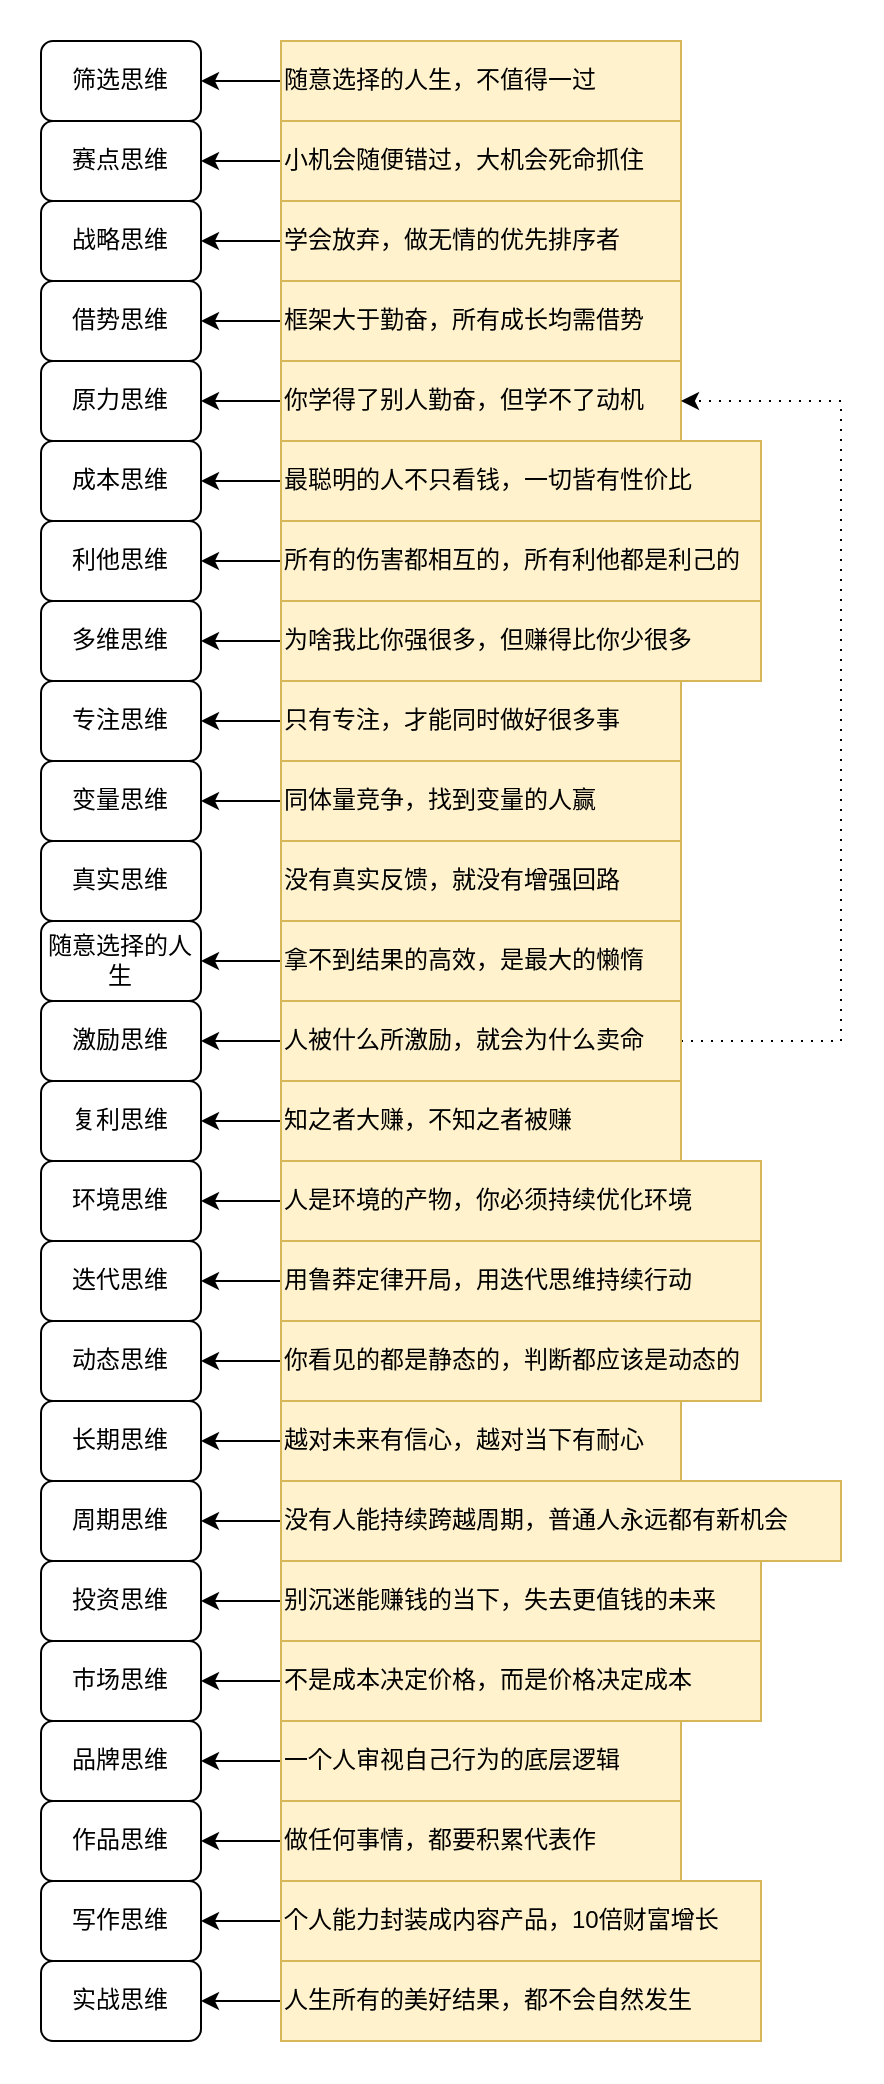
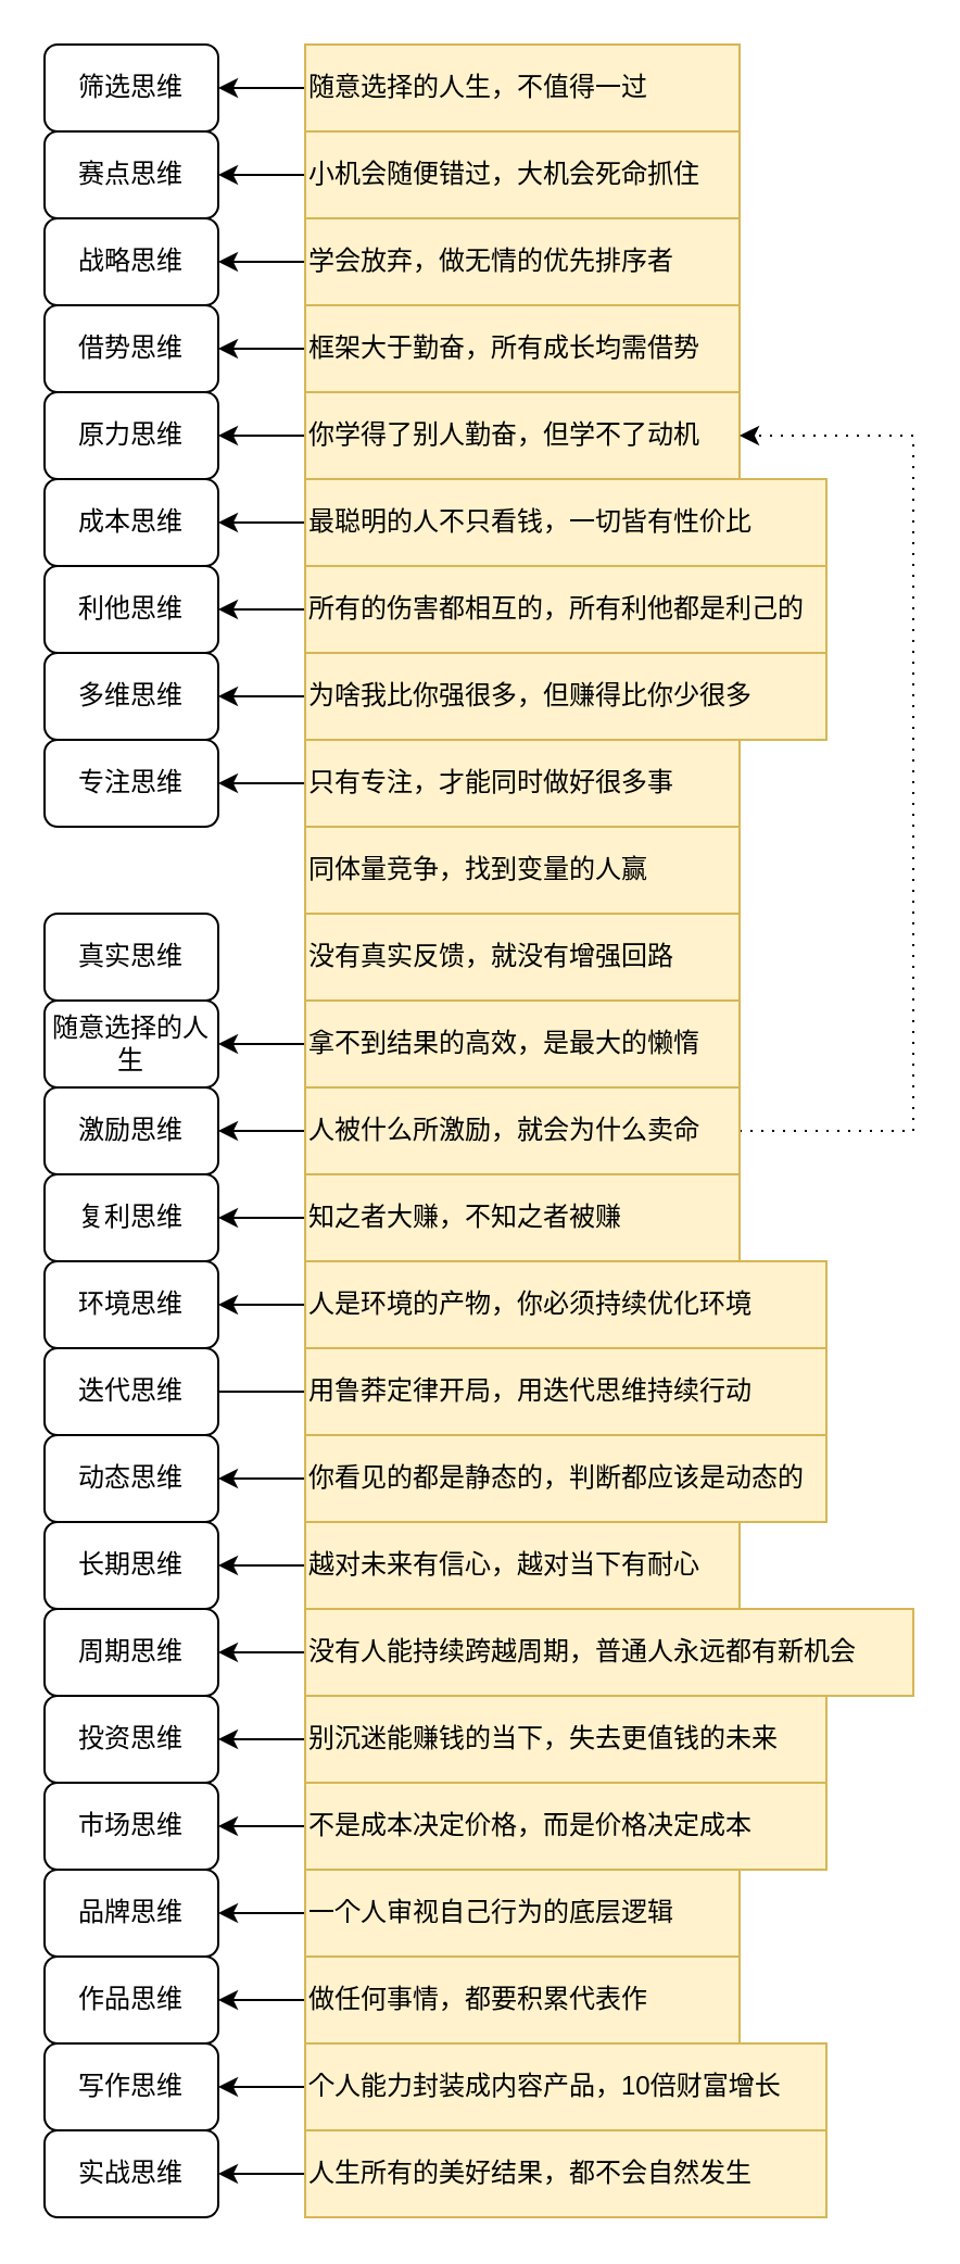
  <mxCell id="0" />
  <mxCell id="1" parent="0" />
  <mxCell id="2" value="筛选思维" style="rounded=1;whiteSpace=wrap;html=1;" vertex="1" parent="1"><mxGeometry x="20" width="80" height="40" as="geometry" y="20" /></mxCell>
  <mxCell id="3" value="实战思维" style="rounded=1;whiteSpace=wrap;html=1;" vertex="1" parent="1"><mxGeometry x="20" y="980" width="80" height="40" as="geometry" /></mxCell>
  <mxCell id="4" value="写作思维" style="rounded=1;whiteSpace=wrap;html=1;" vertex="1" parent="1"><mxGeometry x="20" y="940" width="80" height="40" as="geometry" /></mxCell>
  <mxCell id="5" value="作品思维" style="rounded=1;whiteSpace=wrap;html=1;" vertex="1" parent="1"><mxGeometry x="20" y="900" width="80" height="40" as="geometry" /></mxCell>
  <mxCell id="6" value="品牌思维" style="rounded=1;whiteSpace=wrap;html=1;" vertex="1" parent="1"><mxGeometry x="20" y="860" width="80" height="40" as="geometry" /></mxCell>
  <mxCell id="7" value="市场思维" style="rounded=1;whiteSpace=wrap;html=1;" vertex="1" parent="1"><mxGeometry x="20" y="820" width="80" height="40" as="geometry" /></mxCell>
  <mxCell id="8" value="投资思维" style="rounded=1;whiteSpace=wrap;html=1;" vertex="1" parent="1"><mxGeometry x="20" y="780" width="80" height="40" as="geometry" /></mxCell>
  <mxCell id="9" value="周期思维" style="rounded=1;whiteSpace=wrap;html=1;" vertex="1" parent="1"><mxGeometry x="20" y="740" width="80" height="40" as="geometry" /></mxCell>
  <mxCell id="10" value="长期思维" style="rounded=1;whiteSpace=wrap;html=1;" vertex="1" parent="1"><mxGeometry x="20" y="700" width="80" height="40" as="geometry" /></mxCell>
  <mxCell id="11" value="动态思维" style="rounded=1;whiteSpace=wrap;html=1;" vertex="1" parent="1"><mxGeometry x="20" y="660" width="80" height="40" as="geometry" /></mxCell>
  <mxCell id="12" value="迭代思维" style="rounded=1;whiteSpace=wrap;html=1;" vertex="1" parent="1"><mxGeometry x="20" y="620" width="80" height="40" as="geometry" /></mxCell>
  <mxCell id="13" value="环境思维" style="rounded=1;whiteSpace=wrap;html=1;" vertex="1" parent="1"><mxGeometry x="20" y="580" width="80" height="40" as="geometry" /></mxCell>
  <mxCell id="14" value="复利思维" style="rounded=1;whiteSpace=wrap;html=1;" vertex="1" parent="1"><mxGeometry x="20" y="540" width="80" height="40" as="geometry" /></mxCell>
  <mxCell id="15" value="激励思维" style="rounded=1;whiteSpace=wrap;html=1;" vertex="1" parent="1"><mxGeometry x="20" y="500" width="80" height="40" as="geometry" /></mxCell>
  <mxCell id="16" value="随意选择的人生" style="rounded=1;whiteSpace=wrap;html=1;" vertex="1" parent="1"><mxGeometry x="20" y="460" width="80" height="40" as="geometry" /></mxCell>
  <mxCell id="17" value="真实思维" style="rounded=1;whiteSpace=wrap;html=1;" vertex="1" parent="1"><mxGeometry x="20" y="420" width="80" height="40" as="geometry" /></mxCell>
- <mxCell id="18" value="变量思维" style="rounded=1;whiteSpace=wrap;html=1;" vertex="1" parent="1"><mxGeometry x="20" y="380" width="80" height="40" as="geometry" /></mxCell>
  <mxCell id="19" value="专注思维" style="rounded=1;whiteSpace=wrap;html=1;" vertex="1" parent="1"><mxGeometry x="20" y="340" width="80" height="40" as="geometry" /></mxCell>
  <mxCell id="20" value="多维思维" style="rounded=1;whiteSpace=wrap;html=1;" vertex="1" parent="1"><mxGeometry x="20" y="300" width="80" height="40" as="geometry" /></mxCell>
  <mxCell id="21" value="利他思维" style="rounded=1;whiteSpace=wrap;html=1;" vertex="1" parent="1"><mxGeometry x="20" y="260" width="80" height="40" as="geometry" /></mxCell>
  <mxCell id="22" value="成本思维" style="rounded=1;whiteSpace=wrap;html=1;" vertex="1" parent="1"><mxGeometry x="20" y="220" width="80" height="40" as="geometry" /></mxCell>
  <mxCell id="23" value="原力思维" style="rounded=1;whiteSpace=wrap;html=1;" vertex="1" parent="1"><mxGeometry x="20" y="180" width="80" height="40" as="geometry" /></mxCell>
  <mxCell id="24" value="借势思维" style="rounded=1;whiteSpace=wrap;html=1;" vertex="1" parent="1"><mxGeometry x="20" y="140" width="80" height="40" as="geometry" /></mxCell>
  <mxCell id="25" value="战略思维" style="rounded=1;whiteSpace=wrap;html=1;" vertex="1" parent="1"><mxGeometry x="20" y="100" width="80" height="40" as="geometry" /></mxCell>
  <mxCell id="26" value="赛点思维" style="rounded=1;whiteSpace=wrap;html=1;" vertex="1" parent="1"><mxGeometry x="20" y="60" width="80" height="40" as="geometry" /></mxCell>
  <mxCell id="27" style="edgeStyle=orthogonalEdgeStyle;rounded=0;orthogonalLoop=1;jettySize=auto;html=1;exitX=0;exitY=0.5;exitDx=0;exitDy=0;" edge="1" parent="1" source="28" target="2"><mxGeometry relative="1" as="geometry" /></mxCell>
  <mxCell id="28" value="随意选择的人生，不值得一过" style="text;html=1;align=left;verticalAlign=middle;whiteSpace=wrap;rounded=0;fillColor=#fff2cc;strokeColor=#d6b656;" vertex="1" parent="1"><mxGeometry x="140" width="200" height="40" as="geometry" y="20" /></mxCell>
  <mxCell id="29" style="edgeStyle=orthogonalEdgeStyle;rounded=0;orthogonalLoop=1;jettySize=auto;html=1;exitX=0;exitY=0.5;exitDx=0;exitDy=0;entryX=1;entryY=0.5;entryDx=0;entryDy=0;" edge="1" parent="1" source="30" target="26"><mxGeometry relative="1" as="geometry" /></mxCell>
  <mxCell id="30" value="小机会随便错过，大机会死命抓住" style="text;html=1;align=left;verticalAlign=middle;whiteSpace=wrap;rounded=0;fillColor=#fff2cc;strokeColor=#d6b656;" vertex="1" parent="1"><mxGeometry x="140" y="60" width="200" height="40" as="geometry" /></mxCell>
  <mxCell id="31" style="edgeStyle=orthogonalEdgeStyle;rounded=0;orthogonalLoop=1;jettySize=auto;html=1;exitX=0;exitY=0.5;exitDx=0;exitDy=0;" edge="1" parent="1" source="32" target="25"><mxGeometry relative="1" as="geometry" /></mxCell>
  <mxCell id="32" value="学会放弃，做无情的优先排序者" style="text;html=1;align=left;verticalAlign=middle;whiteSpace=wrap;rounded=0;fillColor=#fff2cc;strokeColor=#d6b656;" vertex="1" parent="1"><mxGeometry x="140" y="100" width="200" height="40" as="geometry" /></mxCell>
  <mxCell id="33" style="edgeStyle=orthogonalEdgeStyle;rounded=0;orthogonalLoop=1;jettySize=auto;html=1;exitX=0;exitY=0.5;exitDx=0;exitDy=0;" edge="1" parent="1" source="34" target="24"><mxGeometry relative="1" as="geometry" /></mxCell>
  <mxCell id="34" value="框架大于勤奋，所有成长均需借势" style="text;html=1;align=left;verticalAlign=middle;whiteSpace=wrap;rounded=0;fillColor=#fff2cc;strokeColor=#d6b656;" vertex="1" parent="1"><mxGeometry x="140" y="140" width="200" height="40" as="geometry" /></mxCell>
  <mxCell id="35" style="edgeStyle=orthogonalEdgeStyle;rounded=0;orthogonalLoop=1;jettySize=auto;html=1;exitX=0;exitY=0.5;exitDx=0;exitDy=0;entryX=1;entryY=0.5;entryDx=0;entryDy=0;" edge="1" parent="1" source="36" target="23"><mxGeometry relative="1" as="geometry" /></mxCell>
  <mxCell id="36" value="你学得了别人勤奋，但学不了动机" style="text;html=1;align=left;verticalAlign=middle;whiteSpace=wrap;rounded=0;fillColor=#fff2cc;strokeColor=#d6b656;" vertex="1" parent="1"><mxGeometry x="140" y="180" width="200" height="40" as="geometry" /></mxCell>
  <mxCell id="37" style="edgeStyle=orthogonalEdgeStyle;rounded=0;orthogonalLoop=1;jettySize=auto;html=1;exitX=0;exitY=0.5;exitDx=0;exitDy=0;entryX=1;entryY=0.5;entryDx=0;entryDy=0;" edge="1" parent="1" source="38" target="7"><mxGeometry relative="1" as="geometry" /></mxCell>
  <mxCell id="38" value="不是成本决定价格，而是价格决定成本" style="text;html=1;align=left;verticalAlign=middle;whiteSpace=wrap;rounded=0;fillColor=#fff2cc;strokeColor=#d6b656;" vertex="1" parent="1"><mxGeometry x="140" y="820" width="240" height="40" as="geometry" /></mxCell>
  <mxCell id="39" style="edgeStyle=orthogonalEdgeStyle;rounded=0;orthogonalLoop=1;jettySize=auto;html=1;exitX=0;exitY=0.5;exitDx=0;exitDy=0;" edge="1" parent="1" source="40" target="6"><mxGeometry relative="1" as="geometry" /></mxCell>
  <mxCell id="40" value="一个人审视自己行为的底层逻辑" style="text;html=1;align=left;verticalAlign=middle;whiteSpace=wrap;rounded=0;fillColor=#fff2cc;strokeColor=#d6b656;" vertex="1" parent="1"><mxGeometry x="140" y="860" width="200" height="40" as="geometry" /></mxCell>
  <mxCell id="41" style="edgeStyle=orthogonalEdgeStyle;rounded=0;orthogonalLoop=1;jettySize=auto;html=1;exitX=0;exitY=0.5;exitDx=0;exitDy=0;" edge="1" parent="1" source="42" target="5"><mxGeometry relative="1" as="geometry" /></mxCell>
  <mxCell id="42" value="做任何事情，都要积累代表作" style="text;html=1;align=left;verticalAlign=middle;whiteSpace=wrap;rounded=0;fillColor=#fff2cc;strokeColor=#d6b656;" vertex="1" parent="1"><mxGeometry x="140" y="900" width="200" height="40" as="geometry" /></mxCell>
  <mxCell id="43" style="edgeStyle=orthogonalEdgeStyle;rounded=0;orthogonalLoop=1;jettySize=auto;html=1;exitX=0;exitY=0.5;exitDx=0;exitDy=0;" edge="1" parent="1" source="44" target="8"><mxGeometry relative="1" as="geometry" /></mxCell>
  <mxCell id="44" value="别沉迷能赚钱的当下，失去更值钱的未来" style="text;html=1;align=left;verticalAlign=middle;whiteSpace=wrap;rounded=0;fillColor=#fff2cc;strokeColor=#d6b656;" vertex="1" parent="1"><mxGeometry x="140" y="780" width="240" height="40" as="geometry" /></mxCell>
  <mxCell id="45" style="edgeStyle=orthogonalEdgeStyle;rounded=0;orthogonalLoop=1;jettySize=auto;html=1;exitX=0;exitY=0.5;exitDx=0;exitDy=0;" edge="1" parent="1" source="46" target="22"><mxGeometry relative="1" as="geometry" /></mxCell>
  <mxCell id="46" value="最聪明的人不只看钱，一切皆有性价比" style="text;html=1;align=left;verticalAlign=middle;whiteSpace=wrap;rounded=0;fillColor=#fff2cc;strokeColor=#d6b656;" vertex="1" parent="1"><mxGeometry x="140" y="220" width="240" height="40" as="geometry" /></mxCell>
  <mxCell id="47" style="edgeStyle=orthogonalEdgeStyle;rounded=0;orthogonalLoop=1;jettySize=auto;html=1;exitX=0;exitY=0.5;exitDx=0;exitDy=0;" edge="1" parent="1" source="48" target="21"><mxGeometry relative="1" as="geometry" /></mxCell>
  <mxCell id="48" value="所有的伤害都相互的，所有利他都是利己的" style="text;html=1;align=left;verticalAlign=middle;whiteSpace=wrap;rounded=0;fillColor=#fff2cc;strokeColor=#d6b656;" vertex="1" parent="1"><mxGeometry x="140" y="260" width="240" height="40" as="geometry" /></mxCell>
  <mxCell id="49" style="edgeStyle=orthogonalEdgeStyle;rounded=0;orthogonalLoop=1;jettySize=auto;html=1;exitX=0;exitY=0.5;exitDx=0;exitDy=0;" edge="1" parent="1" source="50" target="20"><mxGeometry relative="1" as="geometry" /></mxCell>
  <mxCell id="50" value="为啥我比你强很多，但赚得比你少很多" style="text;html=1;align=left;verticalAlign=middle;whiteSpace=wrap;rounded=0;fillColor=#fff2cc;strokeColor=#d6b656;" vertex="1" parent="1"><mxGeometry x="140" y="300" width="240" height="40" as="geometry" /></mxCell>
  <mxCell id="51" style="edgeStyle=orthogonalEdgeStyle;rounded=0;orthogonalLoop=1;jettySize=auto;html=1;exitX=0;exitY=0.5;exitDx=0;exitDy=0;" edge="1" parent="1" source="52" target="9"><mxGeometry relative="1" as="geometry" /></mxCell>
  <mxCell id="52" value="没有人能持续跨越周期，普通人永远都有新机会" style="text;html=1;align=left;verticalAlign=middle;whiteSpace=wrap;rounded=0;fillColor=#fff2cc;strokeColor=#d6b656;" vertex="1" parent="1"><mxGeometry x="140" y="740" width="280" height="40" as="geometry" /></mxCell>
  <mxCell id="53" style="edgeStyle=orthogonalEdgeStyle;rounded=0;orthogonalLoop=1;jettySize=auto;html=1;exitX=0;exitY=0.5;exitDx=0;exitDy=0;entryX=1;entryY=0.5;entryDx=0;entryDy=0;" edge="1" parent="1" source="54" target="10"><mxGeometry relative="1" as="geometry" /></mxCell>
  <mxCell id="54" value="越对未来有信心，越对当下有耐心" style="text;html=1;align=left;verticalAlign=middle;whiteSpace=wrap;rounded=0;fillColor=#fff2cc;strokeColor=#d6b656;" vertex="1" parent="1"><mxGeometry x="140" y="700" width="200" height="40" as="geometry" /></mxCell>
  <mxCell id="55" style="edgeStyle=orthogonalEdgeStyle;rounded=0;orthogonalLoop=1;jettySize=auto;html=1;exitX=0;exitY=0.5;exitDx=0;exitDy=0;" edge="1" parent="1" source="56" target="11"><mxGeometry relative="1" as="geometry" /></mxCell>
  <mxCell id="56" value="你看见的都是静态的，判断都应该是动态的" style="text;html=1;align=left;verticalAlign=middle;whiteSpace=wrap;rounded=0;fillColor=#fff2cc;strokeColor=#d6b656;" vertex="1" parent="1"><mxGeometry x="140" y="660" width="240" height="40" as="geometry" /></mxCell>
- <mxCell id="57" style="edgeStyle=orthogonalEdgeStyle;rounded=0;orthogonalLoop=1;jettySize=auto;html=1;exitX=0;exitY=0.5;exitDx=0;exitDy=0;" edge="1" parent="1" source="58" target="12"><mxGeometry relative="1" as="geometry" /></mxCell>
+ <mxCell id="57" style="edgeStyle=orthogonalEdgeStyle;rounded=0;orthogonalLoop=1;jettySize=auto;html=1;exitX=0;exitY=0.5;exitDx=0;exitDy=0;endArrow=none;" edge="1" parent="1" source="58" target="12"><mxGeometry relative="1" as="geometry" /></mxCell>
  <mxCell id="58" value="用鲁莽定律开局，用迭代思维持续行动" style="text;html=1;align=left;verticalAlign=middle;whiteSpace=wrap;rounded=0;fillColor=#fff2cc;strokeColor=#d6b656;" vertex="1" parent="1"><mxGeometry x="140" y="620" width="240" height="40" as="geometry" /></mxCell>
  <mxCell id="59" style="edgeStyle=orthogonalEdgeStyle;rounded=0;orthogonalLoop=1;jettySize=auto;html=1;exitX=0;exitY=0.5;exitDx=0;exitDy=0;" edge="1" parent="1" source="60" target="13"><mxGeometry relative="1" as="geometry" /></mxCell>
  <mxCell id="60" value="人是环境的产物，你必须持续优化环境" style="text;html=1;align=left;verticalAlign=middle;whiteSpace=wrap;rounded=0;fillColor=#fff2cc;strokeColor=#d6b656;" vertex="1" parent="1"><mxGeometry x="140" y="580" width="240" height="40" as="geometry" /></mxCell>
  <mxCell id="61" style="edgeStyle=orthogonalEdgeStyle;rounded=0;orthogonalLoop=1;jettySize=auto;html=1;exitX=0;exitY=0.5;exitDx=0;exitDy=0;entryX=1;entryY=0.5;entryDx=0;entryDy=0;" edge="1" parent="1" source="62" target="14"><mxGeometry relative="1" as="geometry" /></mxCell>
  <mxCell id="62" value="知之者大赚，不知之者被赚" style="text;html=1;align=left;verticalAlign=middle;whiteSpace=wrap;rounded=0;fillColor=#fff2cc;strokeColor=#d6b656;" vertex="1" parent="1"><mxGeometry x="140" y="540" width="200" height="40" as="geometry" /></mxCell>
  <mxCell id="63" style="edgeStyle=orthogonalEdgeStyle;rounded=0;orthogonalLoop=1;jettySize=auto;html=1;exitX=1;exitY=0.5;exitDx=0;exitDy=0;entryX=1;entryY=0.5;entryDx=0;entryDy=0;dashed=1;dashPattern=1 4;" edge="1" parent="1" source="65" target="36"><mxGeometry relative="1" as="geometry"><Array as="points"><mxPoint x="420" y="520" /><mxPoint x="420" y="200" /></Array></mxGeometry></mxCell>
  <mxCell id="64" style="edgeStyle=orthogonalEdgeStyle;rounded=0;orthogonalLoop=1;jettySize=auto;html=1;exitX=0;exitY=0.5;exitDx=0;exitDy=0;" edge="1" parent="1" source="65" target="15"><mxGeometry relative="1" as="geometry" /></mxCell>
  <mxCell id="65" value="人被什么所激励，就会为什么卖命" style="text;html=1;align=left;verticalAlign=middle;whiteSpace=wrap;rounded=0;fillColor=#fff2cc;strokeColor=#d6b656;" vertex="1" parent="1"><mxGeometry x="140" y="500" width="200" height="40" as="geometry" /></mxCell>
  <mxCell id="66" style="edgeStyle=orthogonalEdgeStyle;rounded=0;orthogonalLoop=1;jettySize=auto;html=1;exitX=0;exitY=0.5;exitDx=0;exitDy=0;" edge="1" parent="1" source="67" target="16"><mxGeometry relative="1" as="geometry" /></mxCell>
  <mxCell id="67" value="拿不到结果的高效，是最大的懒惰" style="text;html=1;align=left;verticalAlign=middle;whiteSpace=wrap;rounded=0;fillColor=#fff2cc;strokeColor=#d6b656;" vertex="1" parent="1"><mxGeometry x="140" y="460" width="200" height="40" as="geometry" /></mxCell>
  <mxCell id="68" value="没有真实反馈，就没有增强回路" style="text;html=1;align=left;verticalAlign=middle;whiteSpace=wrap;rounded=0;fillColor=#fff2cc;strokeColor=#d6b656;" vertex="1" parent="1"><mxGeometry x="140" y="420" width="200" height="40" as="geometry" /></mxCell>
- <mxCell id="69" style="edgeStyle=orthogonalEdgeStyle;rounded=0;orthogonalLoop=1;jettySize=auto;html=1;exitX=0;exitY=0.5;exitDx=0;exitDy=0;" edge="1" parent="1" source="70" target="18"><mxGeometry relative="1" as="geometry" /></mxCell>
  <mxCell id="70" value="同体量竞争，找到变量的人赢" style="text;html=1;align=left;verticalAlign=middle;whiteSpace=wrap;rounded=0;fillColor=#fff2cc;strokeColor=#d6b656;" vertex="1" parent="1"><mxGeometry x="140" y="380" width="200" height="40" as="geometry" /></mxCell>
  <mxCell id="71" style="edgeStyle=orthogonalEdgeStyle;rounded=0;orthogonalLoop=1;jettySize=auto;html=1;exitX=0;exitY=0.5;exitDx=0;exitDy=0;" edge="1" parent="1" source="72" target="19"><mxGeometry relative="1" as="geometry" /></mxCell>
  <mxCell id="72" value="只有专注，才能同时做好很多事" style="text;html=1;align=left;verticalAlign=middle;whiteSpace=wrap;rounded=0;fillColor=#fff2cc;strokeColor=#d6b656;" vertex="1" parent="1"><mxGeometry x="140" y="340" width="200" height="40" as="geometry" /></mxCell>
  <mxCell id="73" style="edgeStyle=orthogonalEdgeStyle;rounded=0;orthogonalLoop=1;jettySize=auto;html=1;exitX=0;exitY=0.5;exitDx=0;exitDy=0;entryX=1;entryY=0.5;entryDx=0;entryDy=0;" edge="1" parent="1" source="74" target="4"><mxGeometry relative="1" as="geometry" /></mxCell>
  <mxCell id="74" value="个人能力封装成内容产品，10倍财富增长" style="text;html=1;align=left;verticalAlign=middle;whiteSpace=wrap;rounded=0;fillColor=#fff2cc;strokeColor=#d6b656;" vertex="1" parent="1"><mxGeometry x="140" y="940" width="240" height="40" as="geometry" /></mxCell>
  <mxCell id="75" style="edgeStyle=orthogonalEdgeStyle;rounded=0;orthogonalLoop=1;jettySize=auto;html=1;exitX=0;exitY=0.5;exitDx=0;exitDy=0;" edge="1" parent="1" source="76" target="3"><mxGeometry relative="1" as="geometry" /></mxCell>
  <mxCell id="76" value="人生所有的美好结果，都不会自然发生" style="text;html=1;align=left;verticalAlign=middle;whiteSpace=wrap;rounded=0;fillColor=#fff2cc;strokeColor=#d6b656;" vertex="1" parent="1"><mxGeometry x="140" y="980" width="240" height="40" as="geometry" /></mxCell>
